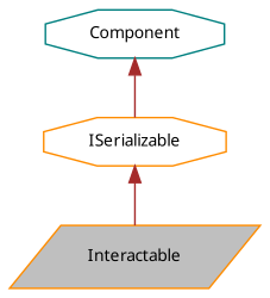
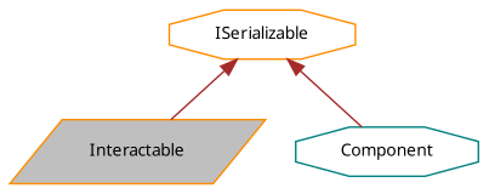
  digraph {
    fontname="Noto Sans"
    node [color=darkorange fillcolor=white fontname="Noto Sans" fontsize=10 shape=octagon style=filled]
    edge [color=brown dir=back fontname="Noto Sans" fontsize=10 labelfontname=Helvetica labelfontsize=10 style=solid]
    n1 [fillcolor=grey75 fontcolor=black height=0.2 label=Interactable shape=parallelogram width=0.4]
    n2 [color=teal height=0.2 label=Component width=0.4]
    n3 [height=0.2 label=ISerializable width=0.4]
    n3 -> n1
-   n2 -> n3
+   n3 -> n2
  }
